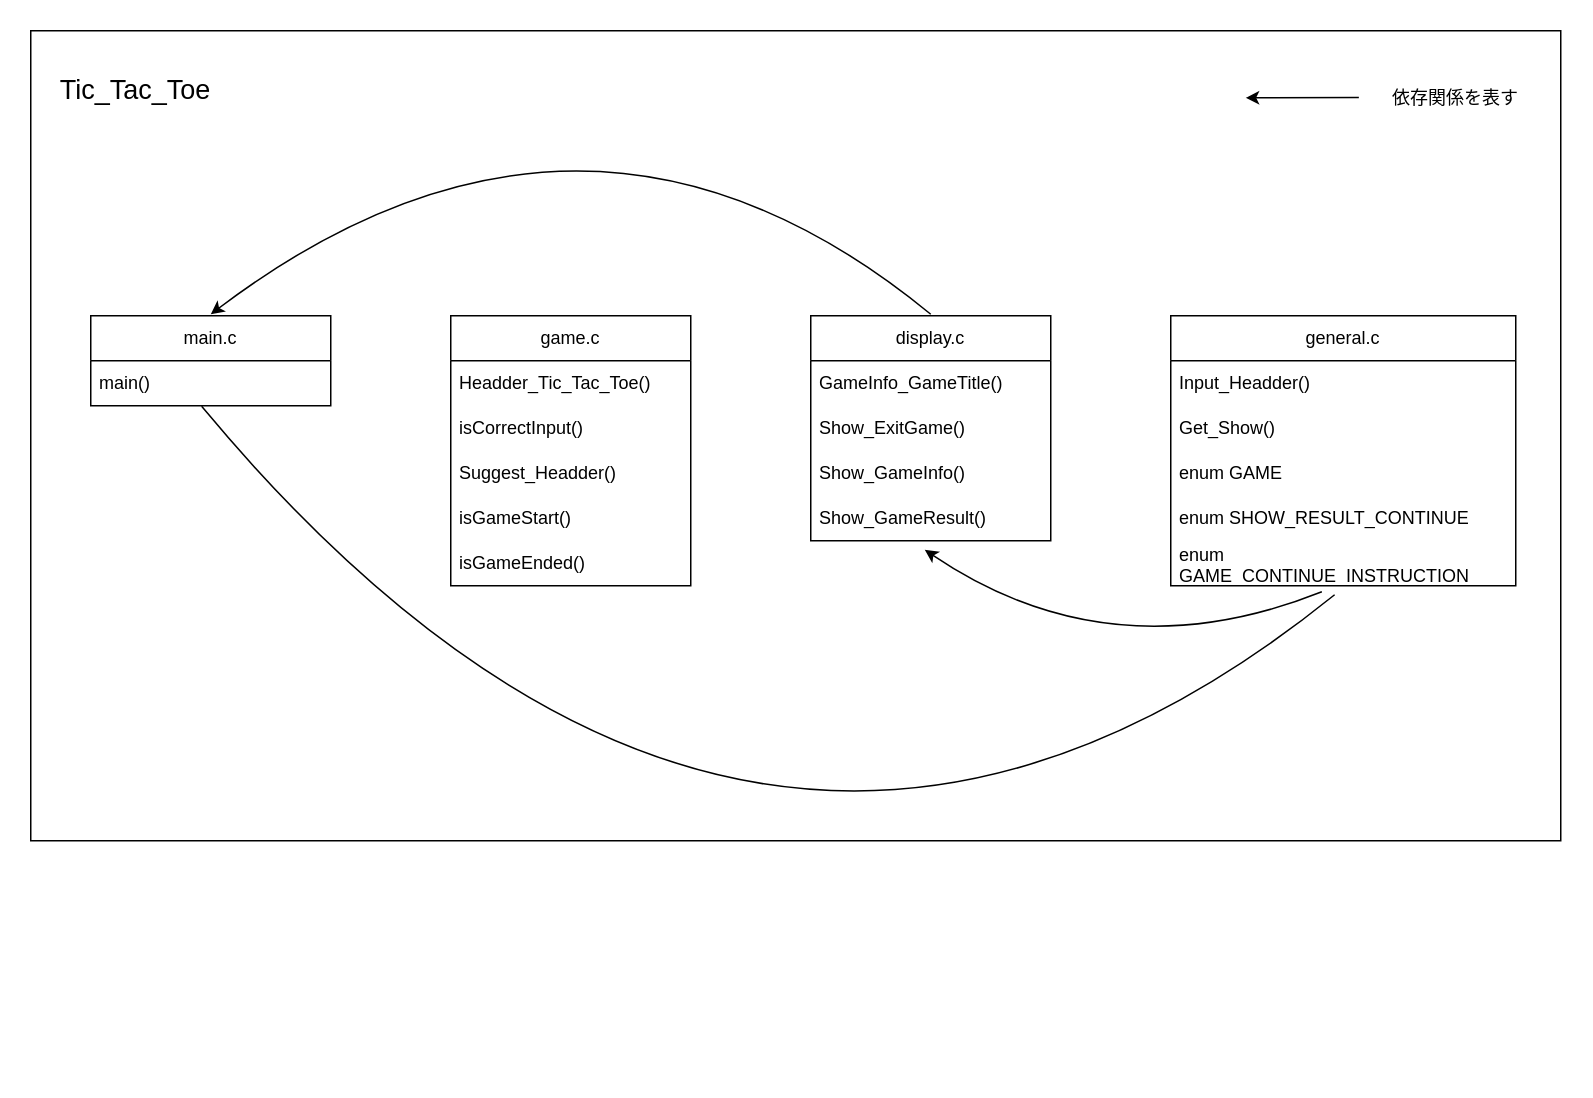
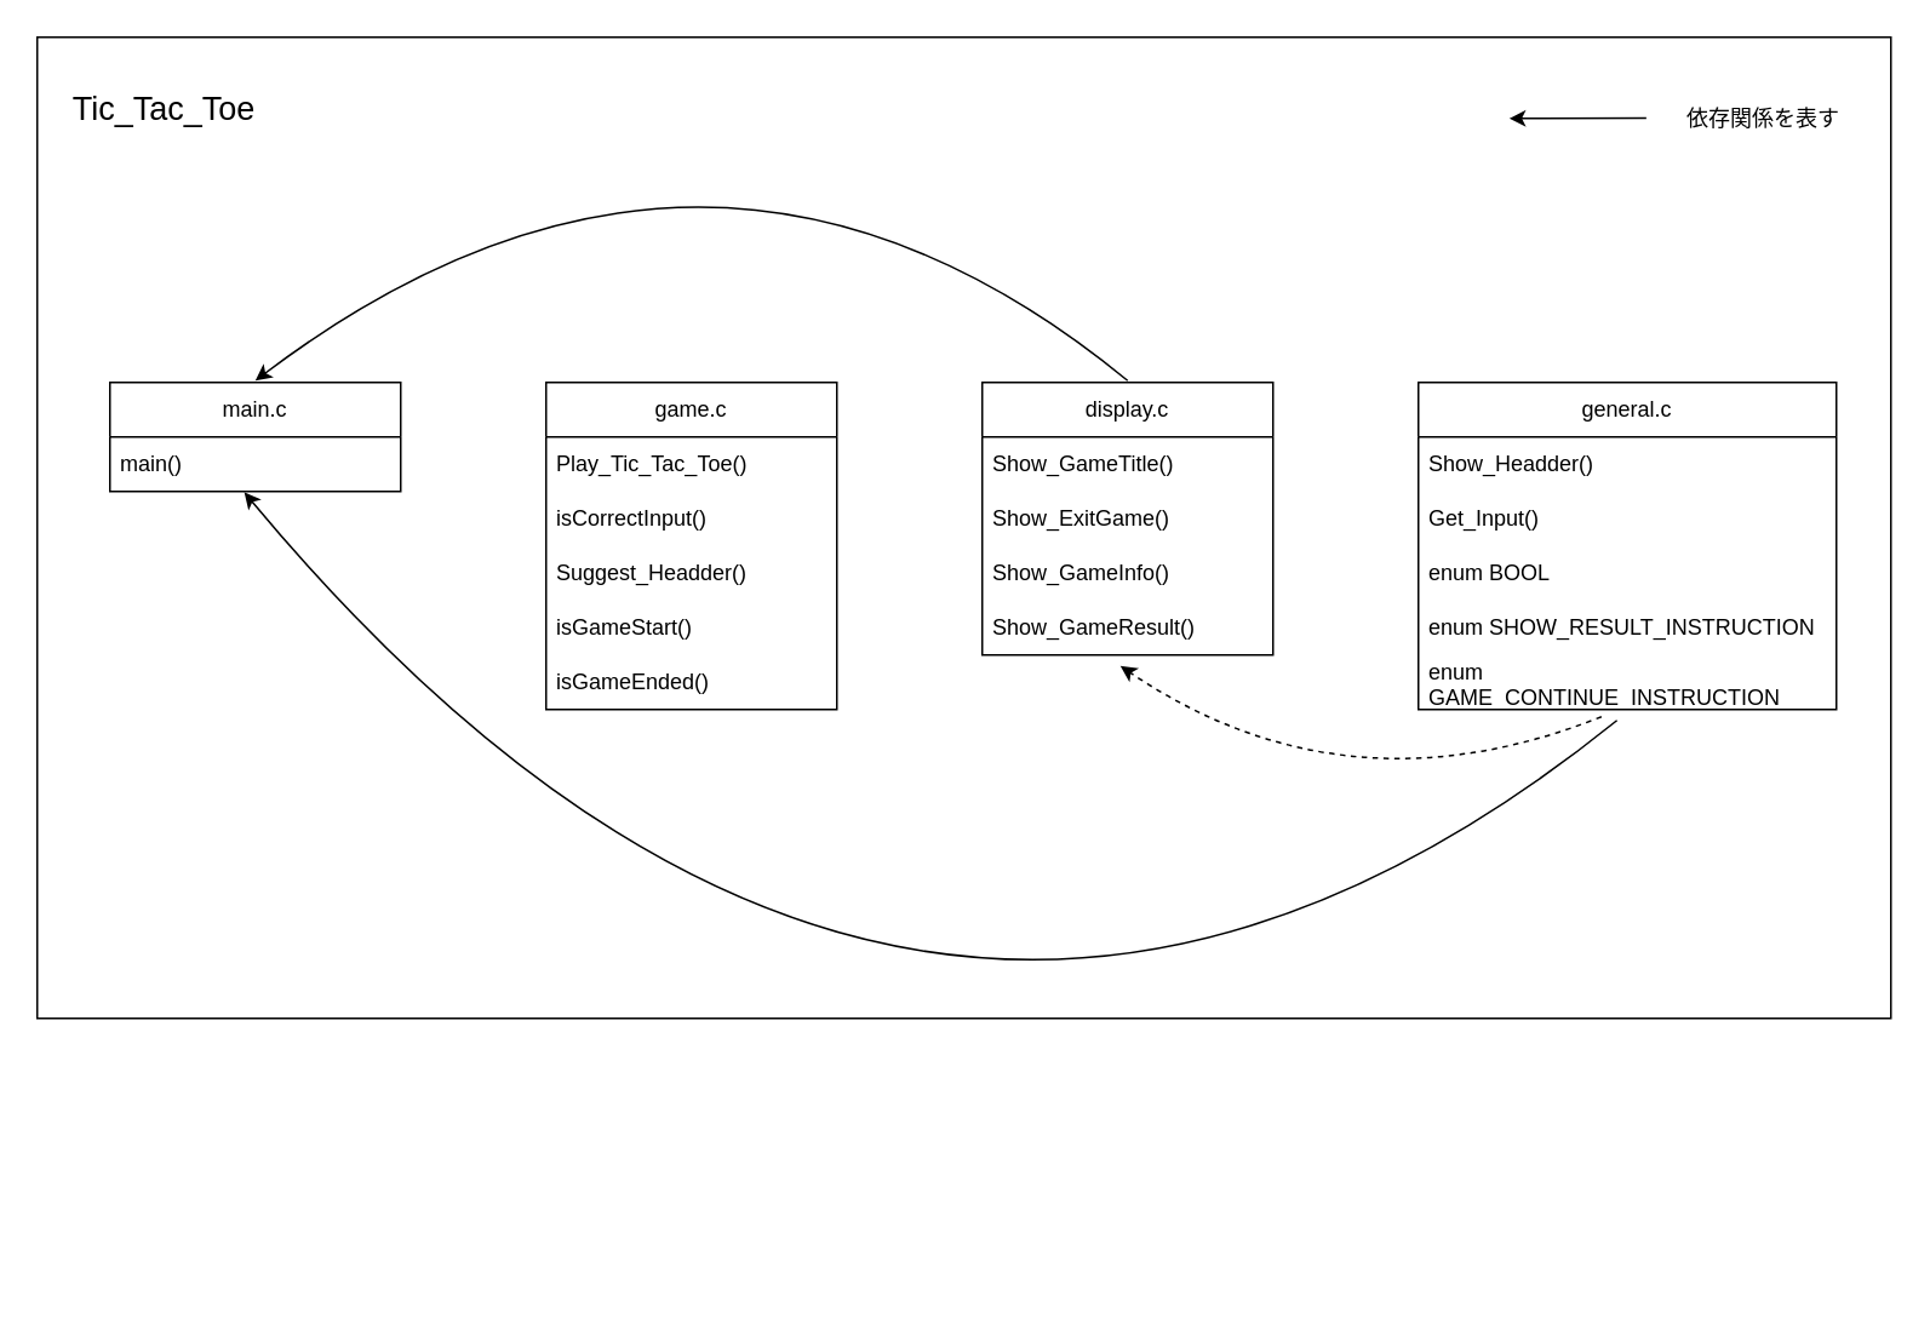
  <mxCell id="0" />
  <mxCell id="1" parent="0" />
  <mxCell id="2" value="" style="rounded=0;whiteSpace=wrap;html=1;" parent="1" vertex="1"><mxGeometry x="20" y="20" width="1020" height="540" as="geometry" /></mxCell>
  <mxCell id="3" value="main.c" style="swimlane;fontStyle=0;childLayout=stackLayout;horizontal=1;startSize=30;horizontalStack=0;resizeParent=1;resizeParentMax=0;resizeLast=0;collapsible=1;marginBottom=0;whiteSpace=wrap;html=1;" parent="1" vertex="1"><mxGeometry x="60" y="210" width="160" height="60" as="geometry" /></mxCell>
  <mxCell id="4" value="main()" style="text;strokeColor=none;fillColor=none;align=left;verticalAlign=middle;spacingLeft=4;spacingRight=4;overflow=hidden;points=[[0,0.5],[1,0.5]];portConstraint=eastwest;rotatable=0;whiteSpace=wrap;html=1;" parent="3" vertex="1"><mxGeometry y="30" width="160" height="30" as="geometry" /></mxCell>
  <mxCell id="5" value="display.c" style="swimlane;fontStyle=0;childLayout=stackLayout;horizontal=1;startSize=30;horizontalStack=0;resizeParent=1;resizeParentMax=0;resizeLast=0;collapsible=1;marginBottom=0;whiteSpace=wrap;html=1;" parent="1" vertex="1"><mxGeometry x="540" y="210" width="160" height="150" as="geometry" /></mxCell>
- <mxCell id="6" value="GameInfo_GameTitle()" style="text;strokeColor=none;fillColor=none;align=left;verticalAlign=middle;spacingLeft=4;spacingRight=4;overflow=hidden;points=[[0,0.5],[1,0.5]];portConstraint=eastwest;rotatable=0;whiteSpace=wrap;html=1;" parent="5" vertex="1"><mxGeometry y="30" width="160" height="30" as="geometry" /></mxCell>
+ <mxCell id="6" value="Show_GameTitle()" style="text;strokeColor=none;fillColor=none;align=left;verticalAlign=middle;spacingLeft=4;spacingRight=4;overflow=hidden;points=[[0,0.5],[1,0.5]];portConstraint=eastwest;rotatable=0;whiteSpace=wrap;html=1;" parent="5" vertex="1"><mxGeometry y="30" width="160" height="30" as="geometry" /></mxCell>
  <mxCell id="7" value="Show_ExitGame()" style="text;strokeColor=none;fillColor=none;align=left;verticalAlign=middle;spacingLeft=4;spacingRight=4;overflow=hidden;points=[[0,0.5],[1,0.5]];portConstraint=eastwest;rotatable=0;whiteSpace=wrap;html=1;" parent="5" vertex="1"><mxGeometry y="60" width="160" height="30" as="geometry" /></mxCell>
  <mxCell id="8" value="Show_GameInfo()" style="text;strokeColor=none;fillColor=none;align=left;verticalAlign=middle;spacingLeft=4;spacingRight=4;overflow=hidden;points=[[0,0.5],[1,0.5]];portConstraint=eastwest;rotatable=0;whiteSpace=wrap;html=1;" parent="5" vertex="1"><mxGeometry y="90" width="160" height="30" as="geometry" /></mxCell>
  <mxCell id="9" value="Show_GameResult()" style="text;strokeColor=none;fillColor=none;align=left;verticalAlign=middle;spacingLeft=4;spacingRight=4;overflow=hidden;points=[[0,0.5],[1,0.5]];portConstraint=eastwest;rotatable=0;whiteSpace=wrap;html=1;" vertex="1" parent="5"><mxGeometry y="120" width="160" height="30" as="geometry" /></mxCell>
  <mxCell id="10" value="game.c" style="swimlane;fontStyle=0;childLayout=stackLayout;horizontal=1;startSize=30;horizontalStack=0;resizeParent=1;resizeParentMax=0;resizeLast=0;collapsible=1;marginBottom=0;whiteSpace=wrap;html=1;" parent="1" vertex="1"><mxGeometry x="300" y="210" width="160" height="180" as="geometry" /></mxCell>
- <mxCell id="11" value="Headder_Tic_Tac_Toe()" style="text;strokeColor=none;fillColor=none;align=left;verticalAlign=middle;spacingLeft=4;spacingRight=4;overflow=hidden;points=[[0,0.5],[1,0.5]];portConstraint=eastwest;rotatable=0;whiteSpace=wrap;html=1;" parent="10" vertex="1"><mxGeometry y="30" width="160" height="30" as="geometry" /></mxCell>
+ <mxCell id="11" value="Play_Tic_Tac_Toe()" style="text;strokeColor=none;fillColor=none;align=left;verticalAlign=middle;spacingLeft=4;spacingRight=4;overflow=hidden;points=[[0,0.5],[1,0.5]];portConstraint=eastwest;rotatable=0;whiteSpace=wrap;html=1;" parent="10" vertex="1"><mxGeometry y="30" width="160" height="30" as="geometry" /></mxCell>
  <mxCell id="12" value="isCorrectInput()" style="text;strokeColor=none;fillColor=none;align=left;verticalAlign=middle;spacingLeft=4;spacingRight=4;overflow=hidden;points=[[0,0.5],[1,0.5]];portConstraint=eastwest;rotatable=0;whiteSpace=wrap;html=1;" parent="10" vertex="1"><mxGeometry y="60" width="160" height="30" as="geometry" /></mxCell>
  <mxCell id="13" value="Suggest_Headder()" style="text;strokeColor=none;fillColor=none;align=left;verticalAlign=middle;spacingLeft=4;spacingRight=4;overflow=hidden;points=[[0,0.5],[1,0.5]];portConstraint=eastwest;rotatable=0;whiteSpace=wrap;html=1;" parent="10" vertex="1"><mxGeometry y="90" width="160" height="30" as="geometry" /></mxCell>
  <mxCell id="14" value="isGameStart()" style="text;strokeColor=none;fillColor=none;align=left;verticalAlign=middle;spacingLeft=4;spacingRight=4;overflow=hidden;points=[[0,0.5],[1,0.5]];portConstraint=eastwest;rotatable=0;whiteSpace=wrap;html=1;" vertex="1" parent="10"><mxGeometry y="120" width="160" height="30" as="geometry" /></mxCell>
  <mxCell id="15" value="isGameEnded()" style="text;strokeColor=none;fillColor=none;align=left;verticalAlign=middle;spacingLeft=4;spacingRight=4;overflow=hidden;points=[[0,0.5],[1,0.5]];portConstraint=eastwest;rotatable=0;whiteSpace=wrap;html=1;" parent="10" vertex="1"><mxGeometry y="150" width="160" height="30" as="geometry" /></mxCell>
  <mxCell id="16" value="general.c" style="swimlane;fontStyle=0;childLayout=stackLayout;horizontal=1;startSize=30;horizontalStack=0;resizeParent=1;resizeParentMax=0;resizeLast=0;collapsible=1;marginBottom=0;whiteSpace=wrap;html=1;" parent="1" vertex="1"><mxGeometry x="780" y="210" width="230" height="180" as="geometry" /></mxCell>
- <mxCell id="17" value="Input_Headder()" style="text;strokeColor=none;fillColor=none;align=left;verticalAlign=middle;spacingLeft=4;spacingRight=4;overflow=hidden;points=[[0,0.5],[1,0.5]];portConstraint=eastwest;rotatable=0;whiteSpace=wrap;html=1;" parent="16" vertex="1"><mxGeometry y="30" width="230" height="30" as="geometry" /></mxCell>
- <mxCell id="18" value="Get_Show()" style="text;strokeColor=none;fillColor=none;align=left;verticalAlign=middle;spacingLeft=4;spacingRight=4;overflow=hidden;points=[[0,0.5],[1,0.5]];portConstraint=eastwest;rotatable=0;whiteSpace=wrap;html=1;" parent="16" vertex="1"><mxGeometry y="60" width="230" height="30" as="geometry" /></mxCell>
- <mxCell id="19" value="enum GAME" style="text;strokeColor=none;fillColor=none;align=left;verticalAlign=middle;spacingLeft=4;spacingRight=4;overflow=hidden;points=[[0,0.5],[1,0.5]];portConstraint=eastwest;rotatable=0;whiteSpace=wrap;html=1;" parent="16" vertex="1"><mxGeometry y="90" width="230" height="30" as="geometry" /></mxCell>
- <mxCell id="20" value="enum SHOW_RESULT_CONTINUE" style="text;strokeColor=none;fillColor=none;align=left;verticalAlign=middle;spacingLeft=4;spacingRight=4;overflow=hidden;points=[[0,0.5],[1,0.5]];portConstraint=eastwest;rotatable=0;whiteSpace=wrap;html=1;" parent="16" vertex="1"><mxGeometry y="120" width="230" height="30" as="geometry" /></mxCell>
+ <mxCell id="17" value="Show_Headder()" style="text;strokeColor=none;fillColor=none;align=left;verticalAlign=middle;spacingLeft=4;spacingRight=4;overflow=hidden;points=[[0,0.5],[1,0.5]];portConstraint=eastwest;rotatable=0;whiteSpace=wrap;html=1;" parent="16" vertex="1"><mxGeometry y="30" width="230" height="30" as="geometry" /></mxCell>
+ <mxCell id="18" value="Get_Input()" style="text;strokeColor=none;fillColor=none;align=left;verticalAlign=middle;spacingLeft=4;spacingRight=4;overflow=hidden;points=[[0,0.5],[1,0.5]];portConstraint=eastwest;rotatable=0;whiteSpace=wrap;html=1;" parent="16" vertex="1"><mxGeometry y="60" width="230" height="30" as="geometry" /></mxCell>
+ <mxCell id="19" value="enum BOOL" style="text;strokeColor=none;fillColor=none;align=left;verticalAlign=middle;spacingLeft=4;spacingRight=4;overflow=hidden;points=[[0,0.5],[1,0.5]];portConstraint=eastwest;rotatable=0;whiteSpace=wrap;html=1;" parent="16" vertex="1"><mxGeometry y="90" width="230" height="30" as="geometry" /></mxCell>
+ <mxCell id="20" value="enum SHOW_RESULT_INSTRUCTION" style="text;strokeColor=none;fillColor=none;align=left;verticalAlign=middle;spacingLeft=4;spacingRight=4;overflow=hidden;points=[[0,0.5],[1,0.5]];portConstraint=eastwest;rotatable=0;whiteSpace=wrap;html=1;" parent="16" vertex="1"><mxGeometry y="120" width="230" height="30" as="geometry" /></mxCell>
  <mxCell id="21" value="enum GAME_CONTINUE_INSTRUCTION" style="text;strokeColor=none;fillColor=none;align=left;verticalAlign=middle;spacingLeft=4;spacingRight=4;overflow=hidden;points=[[0,0.5],[1,0.5]];portConstraint=eastwest;rotatable=0;whiteSpace=wrap;html=1;" parent="16" vertex="1"><mxGeometry y="150" width="230" height="30" as="geometry" /></mxCell>
- <mxCell id="22" value="" style="curved=1;endArrow=none;html=1;rounded=0;entryX=0.462;entryY=1.013;entryDx=0;entryDy=0;entryPerimeter=0;exitX=0.475;exitY=1.2;exitDx=0;exitDy=0;exitPerimeter=0;" parent="1" source="21" target="4" edge="1"><mxGeometry width="50" height="50" relative="1" as="geometry"><mxPoint x="820" y="390" as="sourcePoint" /><mxPoint x="470" y="580" as="targetPoint" /><Array as="points"><mxPoint x="500" y="710" /></Array></mxGeometry></mxCell>
+ <mxCell id="22" value="" style="curved=1;endArrow=classic;html=1;rounded=0;entryX=0.462;entryY=1.013;entryDx=0;entryDy=0;entryPerimeter=0;exitX=0.475;exitY=1.2;exitDx=0;exitDy=0;exitPerimeter=0;" parent="1" source="21" target="4" edge="1"><mxGeometry width="50" height="50" relative="1" as="geometry"><mxPoint x="820" y="390" as="sourcePoint" /><mxPoint x="470" y="580" as="targetPoint" /><Array as="points"><mxPoint x="500" y="710" /></Array></mxGeometry></mxCell>
  <mxCell id="23" value="" style="curved=1;endArrow=classic;html=1;rounded=0;exitX=0.5;exitY=0;exitDx=0;exitDy=0;entryX=0.5;entryY=0;entryDx=0;entryDy=0;" parent="1" edge="1"><mxGeometry width="50" height="50" relative="1" as="geometry"><mxPoint x="620" y="209" as="sourcePoint" /><mxPoint x="140" y="209" as="targetPoint" /><Array as="points"><mxPoint x="390" y="20" /></Array></mxGeometry></mxCell>
  <mxCell id="24" value="&lt;font style=&quot;font-size: 18px;&quot;&gt;Tic_Tac_Toe&lt;/font&gt;" style="text;html=1;align=center;verticalAlign=middle;whiteSpace=wrap;rounded=0;" parent="1" vertex="1"><mxGeometry x="60" y="45" width="60" height="30" as="geometry" /></mxCell>
  <mxCell id="25" value="" style="endArrow=classic;html=1;rounded=0;entryX=0.765;entryY=0.13;entryDx=0;entryDy=0;entryPerimeter=0;" parent="1" edge="1"><mxGeometry width="50" height="50" relative="1" as="geometry"><mxPoint x="905.397" y="64.5" as="sourcePoint" /><mxPoint x="830" y="64.7" as="targetPoint" /></mxGeometry></mxCell>
  <mxCell id="26" value="依存関係を表す" style="text;html=1;align=center;verticalAlign=middle;whiteSpace=wrap;rounded=0;" parent="1" vertex="1"><mxGeometry x="910" width="120" height="30" as="geometry" y="50" /></mxCell>
- <mxCell id="27" value="" style="curved=1;endArrow=classic;html=1;rounded=0;exitX=0.438;exitY=1.133;exitDx=0;exitDy=0;exitPerimeter=0;entryX=0.475;entryY=1.2;entryDx=0;entryDy=0;entryPerimeter=0;" edge="1" parent="1" source="21" target="9"><mxGeometry width="50" height="50" relative="1" as="geometry"><mxPoint x="490" y="430" as="sourcePoint" /><mxPoint x="540" y="380" as="targetPoint" /><Array as="points"><mxPoint x="740" y="450" /></Array></mxGeometry></mxCell>
+ <mxCell id="27" value="" style="curved=1;endArrow=classic;html=1;rounded=0;exitX=0.438;exitY=1.133;exitDx=0;exitDy=0;exitPerimeter=0;entryX=0.475;entryY=1.2;entryDx=0;entryDy=0;entryPerimeter=0;dashed=1;" edge="1" parent="1" source="21" target="9"><mxGeometry width="50" height="50" relative="1" as="geometry"><mxPoint x="490" y="430" as="sourcePoint" /><mxPoint x="540" y="380" as="targetPoint" /><Array as="points"><mxPoint x="740" y="450" /></Array></mxGeometry></mxCell>
